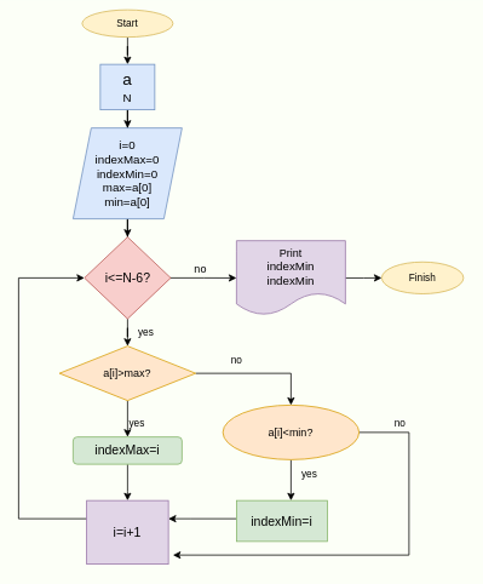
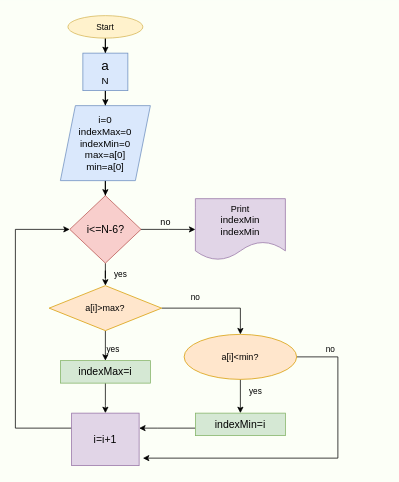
  <mxCell id="0" />
  <mxCell id="1" parent="0" />
  <mxCell id="2" value="" style="edgeStyle=orthogonalEdgeStyle;rounded=0;orthogonalLoop=1;jettySize=auto;html=1;" parent="1" source="3" target="6" edge="1"><mxGeometry relative="1" as="geometry" /></mxCell>
- <mxCell id="3" value="&lt;font style=&quot;font-size: 11px;&quot;&gt;Start&lt;/font&gt;" style="ellipse;whiteSpace=wrap;html=1;fillColor=#fff2cc;strokeColor=#d6b656;" parent="1" vertex="1"><mxGeometry x="90" y="10" width="100" height="30" as="geometry" /></mxCell>
+ <mxCell id="3" value="&lt;font style=&quot;font-size: 11px;&quot;&gt;Start&lt;/font&gt;" style="ellipse;whiteSpace=wrap;html=1;fillColor=#fff2cc;strokeColor=#d6b656;" parent="1" vertex="1"><mxGeometry x="90" y="20" width="100" height="30" as="geometry" /></mxCell>
  <mxCell id="4" style="edgeStyle=orthogonalEdgeStyle;rounded=0;orthogonalLoop=1;jettySize=auto;html=1;exitX=0.5;exitY=1;exitDx=0;exitDy=0;" parent="1" source="3" target="3" edge="1"><mxGeometry relative="1" as="geometry" /></mxCell>
  <mxCell id="5" value="" style="edgeStyle=orthogonalEdgeStyle;rounded=0;orthogonalLoop=1;jettySize=auto;html=1;fontSize=15;" parent="1" source="6" target="8" edge="1"><mxGeometry relative="1" as="geometry" /></mxCell>
  <mxCell id="6" value="&lt;font style=&quot;&quot;&gt;&lt;font style=&quot;font-size: 18px;&quot;&gt;a&lt;/font&gt;&lt;br&gt;&lt;span style=&quot;font-size: 13px;&quot;&gt;N&lt;/span&gt;&lt;br&gt;&lt;/font&gt;" style="whiteSpace=wrap;html=1;fillColor=#dae8fc;strokeColor=#6c8ebf;" parent="1" vertex="1"><mxGeometry x="110" y="70" width="60" height="50" as="geometry" /></mxCell>
  <mxCell id="7" value="" style="edgeStyle=orthogonalEdgeStyle;rounded=0;orthogonalLoop=1;jettySize=auto;html=1;fontSize=14;" parent="1" source="8" target="11" edge="1"><mxGeometry relative="1" as="geometry" /></mxCell>
  <mxCell id="8" value="&lt;font style=&quot;font-size: 13px;&quot;&gt;i=0&lt;br&gt;indexMax=0&lt;br&gt;indexMin=0&lt;br&gt;max=a[0]&lt;br&gt;min=a[0]&lt;br&gt;&lt;/font&gt;" style="shape=parallelogram;perimeter=parallelogramPerimeter;whiteSpace=wrap;html=1;fixedSize=1;fillColor=#dae8fc;strokeColor=#6c8ebf;" parent="1" vertex="1"><mxGeometry x="80" y="140" width="120" height="100" as="geometry" /></mxCell>
  <mxCell id="9" value="" style="edgeStyle=orthogonalEdgeStyle;rounded=0;orthogonalLoop=1;jettySize=auto;html=1;fontSize=14;" parent="1" source="11" target="14" edge="1"><mxGeometry relative="1" as="geometry" /></mxCell>
  <mxCell id="10" value="" style="edgeStyle=orthogonalEdgeStyle;rounded=0;orthogonalLoop=1;jettySize=auto;html=1;fontSize=14;" parent="1" source="11" target="30" edge="1"><mxGeometry relative="1" as="geometry" /></mxCell>
  <mxCell id="11" value="&lt;font style=&quot;font-size: 14px;&quot;&gt;i&amp;lt;=N-6?&lt;/font&gt;" style="rhombus;whiteSpace=wrap;html=1;fillColor=#f8cecc;strokeColor=#b85450;" parent="1" vertex="1"><mxGeometry x="92.5" y="260" width="95" height="90" as="geometry" /></mxCell>
  <mxCell id="12" value="" style="edgeStyle=orthogonalEdgeStyle;rounded=0;orthogonalLoop=1;jettySize=auto;html=1;fontSize=14;" parent="1" source="14" target="19" edge="1"><mxGeometry relative="1" as="geometry"><Array as="points"><mxPoint x="320" y="410" /></Array></mxGeometry></mxCell>
  <mxCell id="13" value="" style="edgeStyle=orthogonalEdgeStyle;rounded=0;orthogonalLoop=1;jettySize=auto;html=1;fontSize=14;" parent="1" source="14" target="16" edge="1"><mxGeometry relative="1" as="geometry" /></mxCell>
  <mxCell id="14" value="a[i]&amp;gt;max?" style="rhombus;whiteSpace=wrap;html=1;fillColor=#ffe6cc;strokeColor=#d79b00;" parent="1" vertex="1"><mxGeometry x="65" y="380" width="150" height="60" as="geometry" /></mxCell>
  <mxCell id="15" style="edgeStyle=orthogonalEdgeStyle;rounded=0;orthogonalLoop=1;jettySize=auto;html=1;exitX=0.5;exitY=1;exitDx=0;exitDy=0;" parent="1" source="16" target="26" edge="1"><mxGeometry relative="1" as="geometry"><Array as="points"><mxPoint x="140" y="540" /><mxPoint x="140" y="540" /></Array></mxGeometry></mxCell>
- <mxCell id="16" value="indexMax=i" style="whiteSpace=wrap;html=1;fontSize=14;fillColor=#d5e8d4;strokeColor=#82b366;rounded=1;" parent="1" vertex="1"><mxGeometry x="80" y="480" width="120" height="30" as="geometry" /></mxCell>
+ <mxCell id="16" value="indexMax=i" style="rounded=0;whiteSpace=wrap;html=1;fontSize=14;fillColor=#d5e8d4;strokeColor=#82b366;" parent="1" vertex="1"><mxGeometry x="80" y="480" width="120" height="30" as="geometry" /></mxCell>
  <mxCell id="17" value="" style="edgeStyle=orthogonalEdgeStyle;rounded=0;orthogonalLoop=1;jettySize=auto;html=1;fontSize=11;" parent="1" source="19" target="24" edge="1"><mxGeometry relative="1" as="geometry"><Array as="points"><mxPoint x="335" y="580" /></Array></mxGeometry></mxCell>
  <mxCell id="18" style="edgeStyle=orthogonalEdgeStyle;rounded=0;orthogonalLoop=1;jettySize=auto;html=1;" parent="1" source="19" edge="1"><mxGeometry relative="1" as="geometry"><mxPoint x="190" y="610" as="targetPoint" /><Array as="points"><mxPoint x="450" y="475" /><mxPoint x="450" y="610" /></Array></mxGeometry></mxCell>
  <mxCell id="19" value="a[i]&amp;lt;min?" style="ellipse;whiteSpace=wrap;html=1;fillColor=#ffe6cc;strokeColor=#d79b00;" parent="1" vertex="1"><mxGeometry x="245" y="445" width="150" height="60" as="geometry" /></mxCell>
  <mxCell id="20" value="&lt;font style=&quot;font-size: 11px;&quot;&gt;no&lt;/font&gt;" style="text;html=1;align=center;verticalAlign=middle;resizable=0;points=[];autosize=1;strokeColor=none;fillColor=none;fontSize=14;" parent="1" vertex="1"><mxGeometry x="240" y="380" width="40" height="30" as="geometry" /></mxCell>
  <mxCell id="21" value="yes" style="text;html=1;align=center;verticalAlign=middle;resizable=0;points=[];autosize=1;strokeColor=none;fillColor=none;fontSize=11;" parent="1" vertex="1"><mxGeometry x="130" y="450" width="40" height="30" as="geometry" /></mxCell>
  <mxCell id="22" value="yes" style="text;html=1;align=center;verticalAlign=middle;resizable=0;points=[];autosize=1;strokeColor=none;fillColor=none;fontSize=11;" parent="1" vertex="1"><mxGeometry x="140" y="350" width="40" height="30" as="geometry" /></mxCell>
  <mxCell id="23" value="" style="edgeStyle=orthogonalEdgeStyle;rounded=0;orthogonalLoop=1;jettySize=auto;html=1;fontSize=14;" parent="1" source="24" target="26" edge="1"><mxGeometry relative="1" as="geometry"><Array as="points"><mxPoint x="210" y="570" /><mxPoint x="210" y="570" /></Array></mxGeometry></mxCell>
- <mxCell id="24" value="&lt;font style=&quot;font-size: 14px;&quot;&gt;indexMin=i&lt;/font&gt;" style="whiteSpace=wrap;html=1;fillColor=#d5e8d4;strokeColor=#82b366;" parent="1" vertex="1"><mxGeometry x="260" y="550" width="100" height="45" as="geometry" /></mxCell>
+ <mxCell id="24" value="&lt;font style=&quot;font-size: 14px;&quot;&gt;indexMin=i&lt;/font&gt;" style="whiteSpace=wrap;html=1;fillColor=#d5e8d4;strokeColor=#82b366;" parent="1" vertex="1"><mxGeometry x="260" y="550" width="120" height="30" as="geometry" /></mxCell>
  <mxCell id="25" style="edgeStyle=orthogonalEdgeStyle;rounded=0;orthogonalLoop=1;jettySize=auto;html=1;fontSize=11;entryX=0;entryY=0.5;entryDx=0;entryDy=0;" parent="1" source="26" target="11" edge="1"><mxGeometry relative="1" as="geometry"><mxPoint x="60" y="320" as="targetPoint" /><Array as="points"><mxPoint x="20" y="570" /><mxPoint x="20" y="305" /></Array></mxGeometry></mxCell>
  <mxCell id="26" value="&lt;font style=&quot;font-size: 14px;&quot;&gt;i=i+1&lt;/font&gt;" style="whiteSpace=wrap;html=1;fillColor=#e1d5e7;strokeColor=#9673a6;" parent="1" vertex="1"><mxGeometry x="95" y="550" width="90" height="70" as="geometry" /></mxCell>
  <mxCell id="27" value="&lt;font style=&quot;font-size: 11px;&quot;&gt;yes&lt;/font&gt;" style="text;html=1;align=center;verticalAlign=middle;resizable=0;points=[];autosize=1;strokeColor=none;fillColor=none;fontSize=14;" parent="1" vertex="1"><mxGeometry x="320" y="505" width="40" height="30" as="geometry" /></mxCell>
  <mxCell id="28" value="no" style="text;html=1;align=center;verticalAlign=middle;resizable=0;points=[];autosize=1;strokeColor=none;fillColor=none;fontSize=11;" parent="1" vertex="1"><mxGeometry x="420" y="450" width="40" height="30" as="geometry" /></mxCell>
- <mxCell id="29" value="" style="edgeStyle=orthogonalEdgeStyle;rounded=0;orthogonalLoop=1;jettySize=auto;html=1;fontSize=14;" parent="1" source="30" target="31" edge="1"><mxGeometry relative="1" as="geometry" /></mxCell>
  <mxCell id="30" value="Print&lt;br&gt;&lt;span style=&quot;font-size: 13px;&quot;&gt;indexMin&lt;/span&gt;&lt;br style=&quot;font-size: 13px;&quot;&gt;&lt;span style=&quot;font-size: 13px;&quot;&gt;indexMin&lt;/span&gt;" style="shape=document;whiteSpace=wrap;html=1;boundedLbl=1;fillColor=#e1d5e7;strokeColor=#9673a6;" parent="1" vertex="1"><mxGeometry x="260" y="264.06" width="120" height="81.88" as="geometry" /></mxCell>
- <mxCell id="31" value="&lt;font style=&quot;font-size: 11px;&quot;&gt;Finish&lt;/font&gt;" style="ellipse;whiteSpace=wrap;html=1;fillColor=#fff2cc;strokeColor=#d6b656;" parent="1" vertex="1"><mxGeometry x="420" y="287.5" width="90" height="35" as="geometry" /></mxCell>
  <mxCell id="32" value="no" style="text;html=1;align=center;verticalAlign=middle;resizable=0;points=[];autosize=1;strokeColor=none;fillColor=none;" parent="1" vertex="1"><mxGeometry x="200" y="280" width="40" height="30" as="geometry" /></mxCell>
